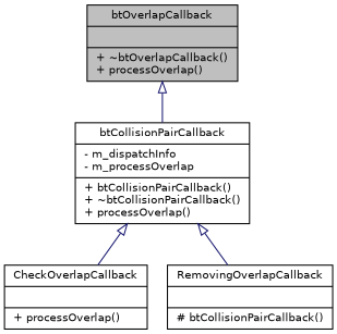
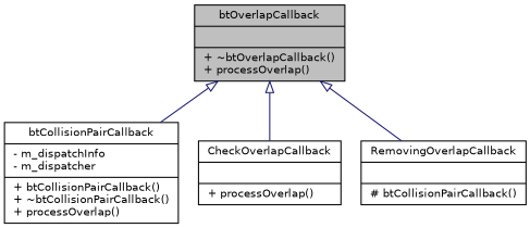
  digraph {
    node [color=black fillcolor=white fontname=Helvetica fontsize=10 shape=record style=filled]
    edge [arrowtail=empty color=midnightblue dir=back fontname=Helvetica fontsize=10 labelfontname=Helvetica labelfontsize=10 style=solid]
    n1 [fillcolor=grey75 fontcolor=black height=0.2 label="{btOverlapCallback\n||+ ~btOverlapCallback()\l+ processOverlap()\l}" width=0.4]
-   n2 [height=0.2 label="{btCollisionPairCallback\n|- m_dispatchInfo\l- m_processOverlap\l|+ btCollisionPairCallback()\l+ ~btCollisionPairCallback()\l+ processOverlap()\l}" width=0.4]
+   n2 [height=0.2 label="{btCollisionPairCallback\n|- m_dispatchInfo\l- m_dispatcher\l|+ btCollisionPairCallback()\l+ ~btCollisionPairCallback()\l+ processOverlap()\l}" width=0.4]
    n3 [height=0.2 label="{CheckOverlapCallback\n||+ processOverlap()\l}" width=0.4]
    n4 [height=0.2 label="{RemovingOverlapCallback\n||# btCollisionPairCallback()\l}" width=0.4]
    n1 -> n2
-   n2 -> n3
-   n2 -> n4
+   n1 -> n3
+   n1 -> n4
  }
